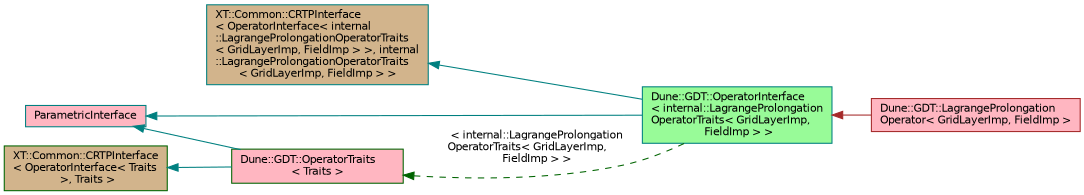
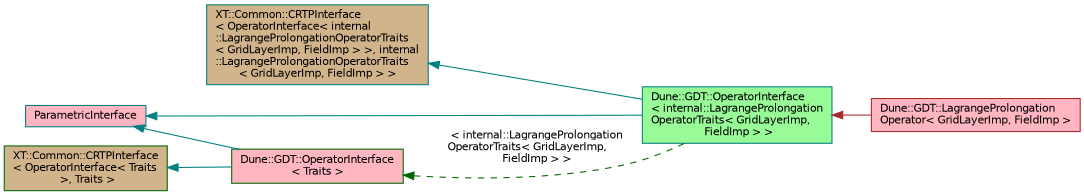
  digraph {
    rankdir=LR
    node [color=teal fillcolor=lightpink fontname=Helvetica fontsize=10 shape=record style=filled]
    edge [color=teal dir=back fontname=Helvetica fontsize=10 labelfontname=Helvetica labelfontsize=10 style=solid]
    n1 [color=brown fontcolor=black height=0.2 label="Dune::GDT::LagrangeProlongation\lOperator\< GridLayerImp, FieldImp \>" width=0.4]
    n2 [fillcolor=palegreen height=0.2 label="Dune::GDT::OperatorInterface\l\< internal::LagrangeProlongation\lOperatorTraits\< GridLayerImp,\l FieldImp \> \>" width=0.4]
    n3 [fillcolor=tan height=0.2 label="XT::Common::CRTPInterface\l\< OperatorInterface\< internal\l::LagrangeProlongationOperatorTraits\l\< GridLayerImp, FieldImp \> \>, internal\l::LagrangeProlongationOperatorTraits\l\< GridLayerImp, FieldImp \> \>" width=0.4]
    n4 [height=0.2 label=ParametricInterface width=0.4]
-   n5 [color=darkgreen height=0.2 label="Dune::GDT::OperatorTraits\l\< Traits \>" width=0.4]
+   n5 [color=darkgreen height=0.2 label="Dune::GDT::OperatorInterface\l\< Traits \>" width=0.4]
    n6 [color=darkgreen fillcolor=tan height=0.2 label="XT::Common::CRTPInterface\l\< OperatorInterface\< Traits\l \>, Traits \>" width=0.4]
    n2 -> n1 [color=brown]
    n3 -> n2
    n4 -> n2
    n4 -> n5
    n5 -> n2 [color=darkgreen label=" \< internal::LagrangeProlongation\lOperatorTraits\< GridLayerImp,\l FieldImp \> \>" style=dashed]
    n6 -> n5
  }
